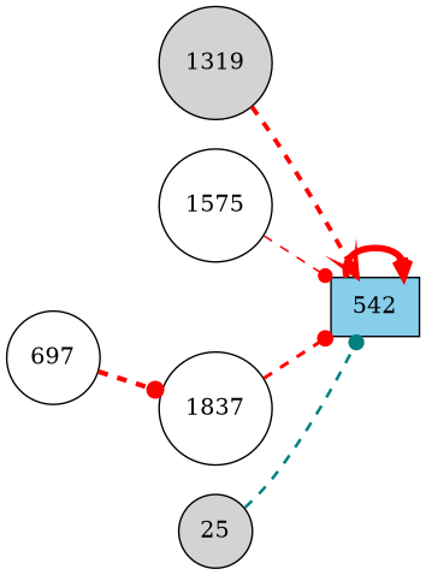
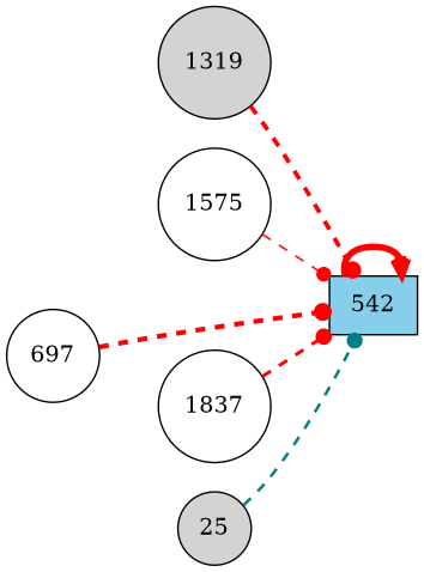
  digraph {
    rankdir=LR
    node [fillcolor=white shape=circle style=filled]
    edge [arrowhead=dot color=red style=dashed]
    n1 [fillcolor=lightgrey label=1319]
    n2 [fillcolor=skyblue label=542 shape=box]
    n3 [label=1575]
    n4 [label=1837]
    n5 [fillcolor=lightgrey label=25]
    n6 [label=697]
-   n1 -> n2 [arrowhead=vee penwidth=2.68]
+   n1 -> n2 [penwidth=2.68]
    n2 -> n2 [arrowhead=vee penwidth=4.00 style=""]
    n3 -> n2 [penwidth=1.10]
    n4 -> n2 [penwidth=2.09]
    n5 -> n2 [color=teal penwidth=1.79]
-   n6 -> n4 [penwidth=3.00]
+   n6 -> n2 [penwidth=3.00]
  }
